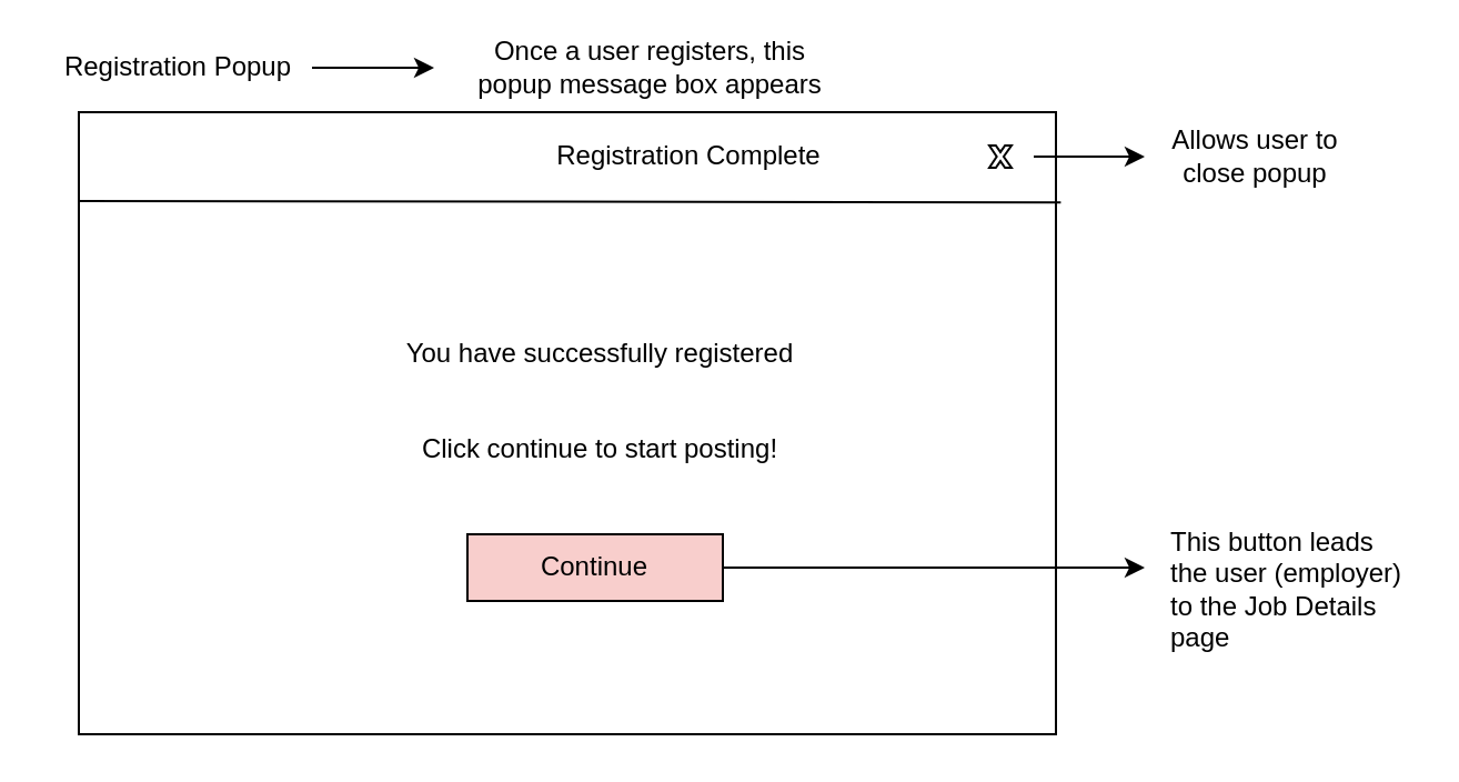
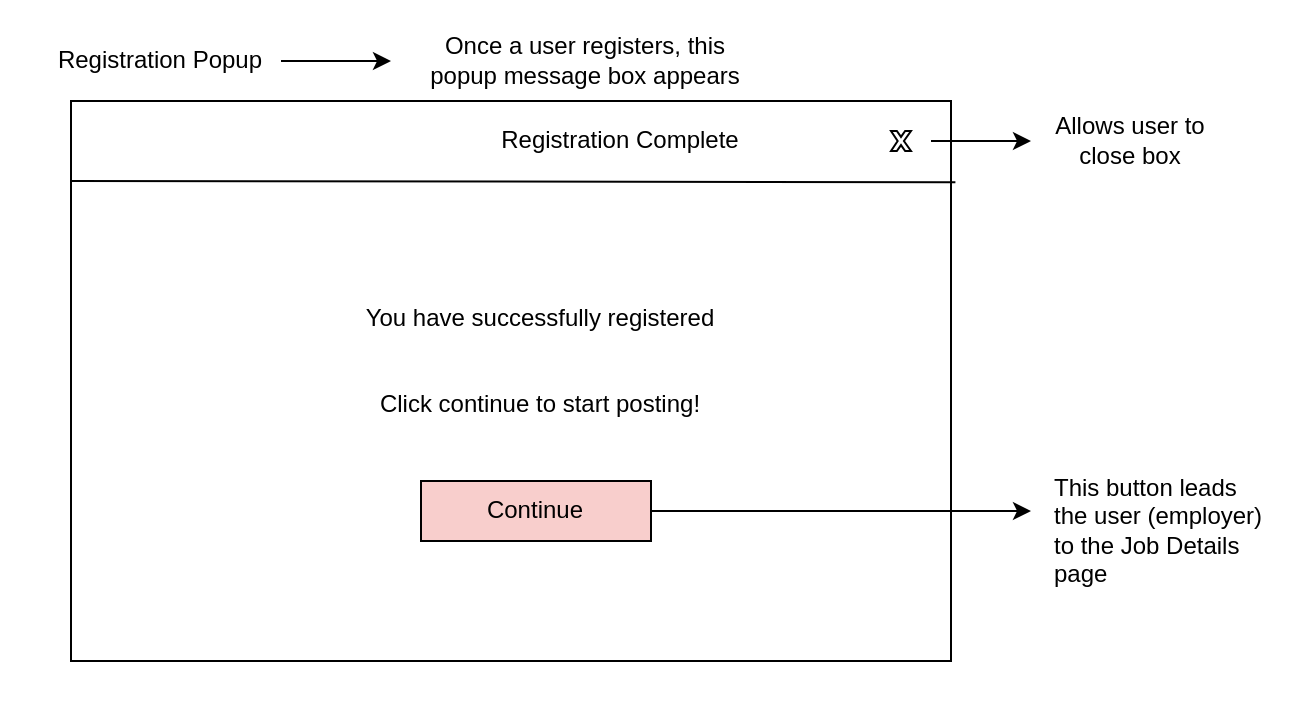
  <mxCell id="0" />
  <mxCell id="1" parent="0" />
  <mxCell id="2" value="" style="rounded=0;whiteSpace=wrap;html=1;" vertex="1" parent="1"><mxGeometry x="35" y="50" width="440" height="280" as="geometry" /></mxCell>
  <mxCell id="3" value="" style="endArrow=none;html=1;entryX=1.005;entryY=0.145;entryDx=0;entryDy=0;entryPerimeter=0;" edge="1" parent="1" target="2"><mxGeometry width="50" height="50" relative="1" as="geometry"><mxPoint x="35" y="90" as="sourcePoint" /><mxPoint x="85" y="40" as="targetPoint" /></mxGeometry></mxCell>
  <mxCell id="4" value="Registration Complete" style="text;html=1;strokeColor=none;fillColor=none;align=center;verticalAlign=middle;whiteSpace=wrap;rounded=0;" vertex="1" parent="1"><mxGeometry x="235" y="60" width="150" height="20" as="geometry" /></mxCell>
  <mxCell id="5" value="" style="verticalLabelPosition=bottom;verticalAlign=top;html=1;shape=mxgraph.basic.x" vertex="1" parent="1"><mxGeometry x="445" y="65" width="10" height="10" as="geometry" /></mxCell>
  <mxCell id="6" value="You have successfully registered&lt;br&gt;&lt;br&gt;&lt;br&gt;Click continue to start posting!" style="text;html=1;strokeColor=none;fillColor=none;align=center;verticalAlign=middle;whiteSpace=wrap;rounded=0;" vertex="1" parent="1"><mxGeometry x="165" y="110" width="210" height="140" as="geometry" /></mxCell>
  <mxCell id="7" value="Continue" style="rounded=0;whiteSpace=wrap;html=1;fillColor=#f8cecc;" vertex="1" parent="1"><mxGeometry x="210" y="240" width="115" height="30" as="geometry" /></mxCell>
  <mxCell id="8" style="edgeStyle=orthogonalEdgeStyle;rounded=0;orthogonalLoop=1;jettySize=auto;html=1;" edge="1" parent="1" source="9"><mxGeometry relative="1" as="geometry"><mxPoint x="195" y="30" as="targetPoint" /></mxGeometry></mxCell>
  <mxCell id="9" value="Registration Popup" style="text;html=1;strokeColor=none;fillColor=none;align=center;verticalAlign=middle;whiteSpace=wrap;rounded=0;" vertex="1" parent="1"><mxGeometry x="20" y="20" width="120" height="20" as="geometry" /></mxCell>
  <mxCell id="10" value="Once a user registers, this popup message box appears" style="text;html=1;strokeColor=none;fillColor=none;align=center;verticalAlign=middle;whiteSpace=wrap;rounded=0;" vertex="1" parent="1"><mxGeometry x="210" y="20" width="165" height="20" as="geometry" /></mxCell>
  <mxCell id="11" value="" style="endArrow=classic;html=1;" edge="1" parent="1"><mxGeometry width="50" height="50" relative="1" as="geometry"><mxPoint x="465" y="70" as="sourcePoint" /><mxPoint x="515" y="70" as="targetPoint" /></mxGeometry></mxCell>
- <mxCell id="12" value="Allows user to close popup" style="text;html=1;strokeColor=none;fillColor=none;align=center;verticalAlign=middle;whiteSpace=wrap;rounded=0;" vertex="1" parent="1"><mxGeometry x="525" y="60" width="80" height="20" as="geometry" /></mxCell>
+ <mxCell id="12" value="Allows user to close box" style="text;html=1;strokeColor=none;fillColor=none;align=center;verticalAlign=middle;whiteSpace=wrap;rounded=0;" vertex="1" parent="1"><mxGeometry x="525" y="60" width="80" height="20" as="geometry" /></mxCell>
  <mxCell id="13" value="" style="endArrow=classic;html=1;exitX=1;exitY=0.5;exitDx=0;exitDy=0;" edge="1" parent="1" source="7"><mxGeometry width="50" height="50" relative="1" as="geometry"><mxPoint x="325" y="254.5" as="sourcePoint" /><mxPoint x="515" y="255" as="targetPoint" /></mxGeometry></mxCell>
  <mxCell id="14" value="This button leads the user (employer) to the Job Details page" style="text;html=1;strokeColor=none;fillColor=none;align=left;verticalAlign=middle;whiteSpace=wrap;rounded=0;" vertex="1" parent="1"><mxGeometry x="525" y="250" width="110" height="30" as="geometry" /></mxCell>
